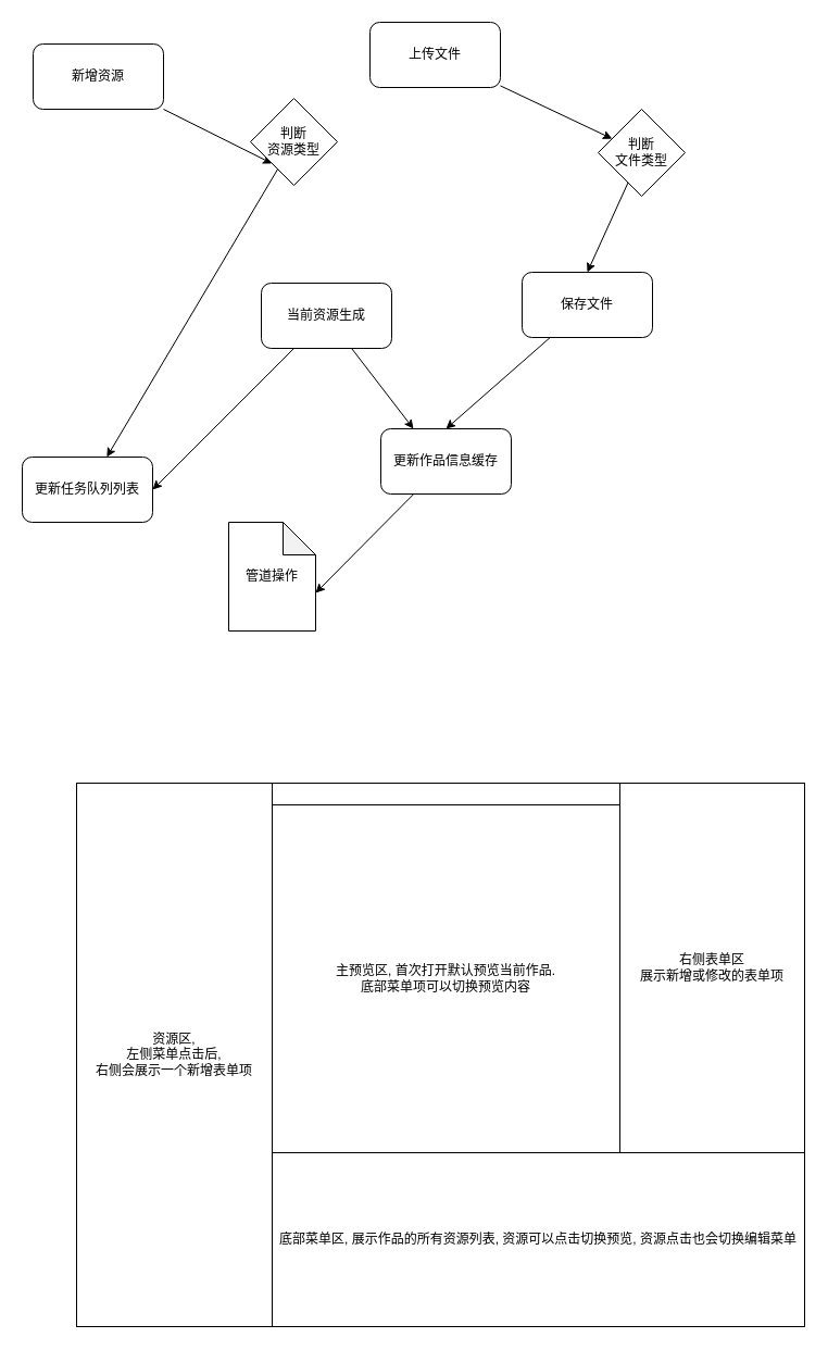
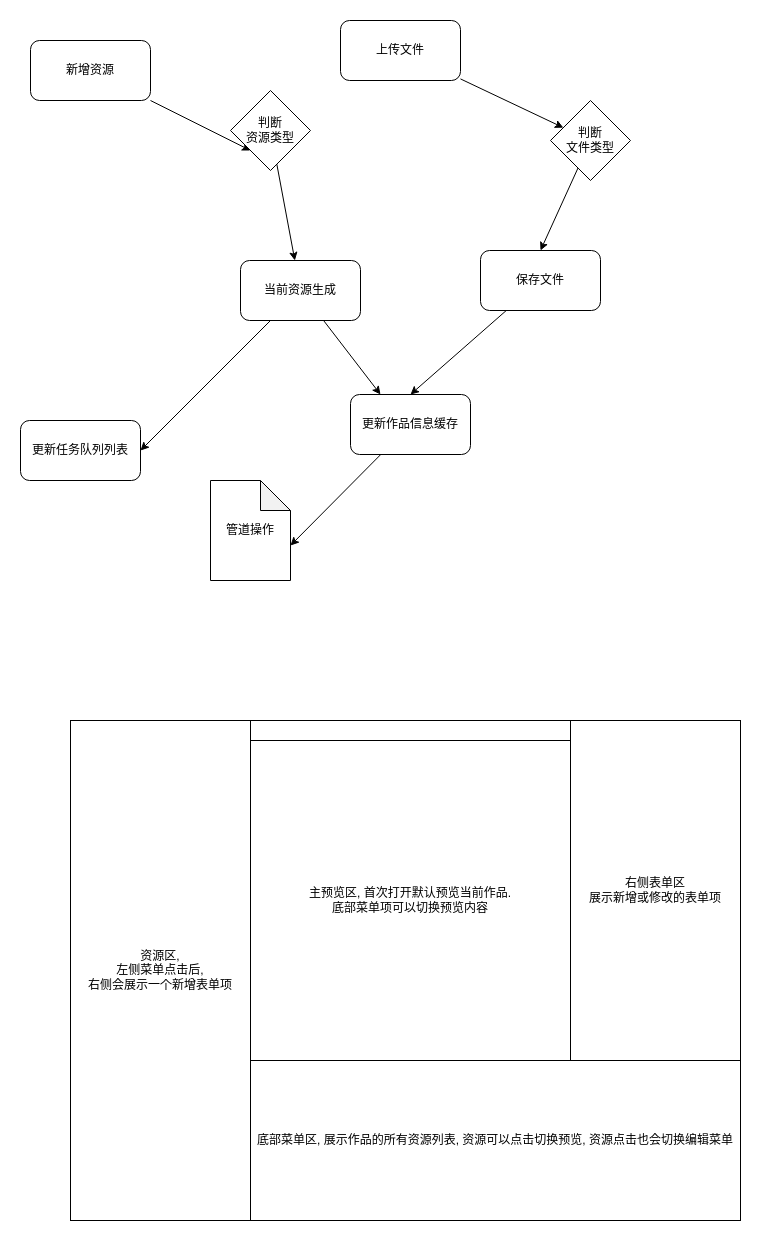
  <mxCell id="0" />
  <mxCell id="1" parent="0" />
  <mxCell id="2" value="" style="edgeStyle=none;html=1;" edge="1" parent="1" source="3" target="5"><mxGeometry relative="1" as="geometry" /></mxCell>
  <mxCell id="3" value="上传文件" style="rounded=1;whiteSpace=wrap;html=1;" vertex="1" parent="1"><mxGeometry x="340" y="20" width="120" height="60" as="geometry" /></mxCell>
  <mxCell id="4" style="edgeStyle=none;html=1;entryX=0.5;entryY=0;entryDx=0;entryDy=0;" edge="1" parent="1" source="5" target="16"><mxGeometry relative="1" as="geometry" /></mxCell>
  <mxCell id="5" value="判断&lt;br&gt;文件类型" style="rhombus;whiteSpace=wrap;html=1;" vertex="1" parent="1"><mxGeometry x="550" y="100" width="80" height="80" as="geometry" /></mxCell>
  <mxCell id="6" style="edgeStyle=none;html=1;entryX=0;entryY=0;entryDx=80;entryDy=65;entryPerimeter=0;" edge="1" parent="1" source="7" target="18"><mxGeometry relative="1" as="geometry" /></mxCell>
  <mxCell id="7" value="更新作品信息缓存" style="rounded=1;whiteSpace=wrap;html=1;" vertex="1" parent="1"><mxGeometry x="350" y="394" width="120" height="60" as="geometry" /></mxCell>
  <mxCell id="8" style="edgeStyle=none;html=1;entryX=0;entryY=1;entryDx=0;entryDy=0;" edge="1" parent="1" source="9" target="11"><mxGeometry relative="1" as="geometry" /></mxCell>
  <mxCell id="9" value="新增资源" style="rounded=1;whiteSpace=wrap;html=1;" vertex="1" parent="1"><mxGeometry x="30" y="40" width="120" height="60" as="geometry" /></mxCell>
- <mxCell id="10" style="edgeStyle=none;html=1;" edge="1" parent="1" source="11" target="17"><mxGeometry relative="1" as="geometry" /></mxCell>
+ <mxCell id="10" style="edgeStyle=none;html=1;" edge="1" parent="1" source="11" target="14"><mxGeometry relative="1" as="geometry" /></mxCell>
  <mxCell id="11" value="判断&lt;br&gt;资源类型" style="rhombus;whiteSpace=wrap;html=1;" vertex="1" parent="1"><mxGeometry x="230" y="90" width="80" height="80" as="geometry" /></mxCell>
  <mxCell id="12" style="edgeStyle=none;html=1;entryX=0.25;entryY=0;entryDx=0;entryDy=0;" edge="1" parent="1" source="14" target="7"><mxGeometry relative="1" as="geometry"><mxPoint x="210" y="430" as="targetPoint" /></mxGeometry></mxCell>
  <mxCell id="13" style="edgeStyle=none;html=1;entryX=1;entryY=0.5;entryDx=0;entryDy=0;" edge="1" parent="1" source="14" target="17"><mxGeometry relative="1" as="geometry" /></mxCell>
  <mxCell id="14" value="当前资源生成" style="rounded=1;whiteSpace=wrap;html=1;" vertex="1" parent="1"><mxGeometry x="240" y="260" width="120" height="60" as="geometry" /></mxCell>
  <mxCell id="15" style="edgeStyle=none;html=1;entryX=0.5;entryY=0;entryDx=0;entryDy=0;" edge="1" parent="1" source="16" target="7"><mxGeometry relative="1" as="geometry" /></mxCell>
  <mxCell id="16" value="保存文件" style="rounded=1;whiteSpace=wrap;html=1;" vertex="1" parent="1"><mxGeometry x="480" y="250" width="120" height="60" as="geometry" /></mxCell>
  <mxCell id="17" value="更新任务队列列表" style="rounded=1;whiteSpace=wrap;html=1;" vertex="1" parent="1"><mxGeometry x="20" y="420" width="120" height="60" as="geometry" /></mxCell>
  <mxCell id="18" value="管道操作" style="shape=note;whiteSpace=wrap;html=1;backgroundOutline=1;darkOpacity=0.05;" vertex="1" parent="1"><mxGeometry x="210" y="480" width="80" height="100" as="geometry" /></mxCell>
  <mxCell id="19" value="" style="rounded=0;whiteSpace=wrap;html=1;" vertex="1" parent="1"><mxGeometry x="70" y="720" width="670" height="500" as="geometry" /></mxCell>
  <mxCell id="20" value="资源区,&lt;br&gt;左侧菜单点击后,&lt;br&gt;右侧会展示一个新增表单项" style="rounded=0;whiteSpace=wrap;html=1;" vertex="1" parent="1"><mxGeometry x="70" y="720" width="180" height="500" as="geometry" /></mxCell>
  <mxCell id="21" value="主预览区, 首次打开默认预览当前作品.&lt;br&gt;底部菜单项可以切换预览内容" style="rounded=0;whiteSpace=wrap;html=1;" vertex="1" parent="1"><mxGeometry x="250" y="740" width="320" height="320" as="geometry" /></mxCell>
  <mxCell id="22" value="右侧表单区&lt;br&gt;展示新增或修改的表单项" style="rounded=0;whiteSpace=wrap;html=1;" vertex="1" parent="1"><mxGeometry x="570" y="720" width="170" height="340" as="geometry" /></mxCell>
  <mxCell id="23" value="底部菜单区, 展示作品的所有资源列表, 资源可以点击切换预览, 资源点击也会切换编辑菜单" style="rounded=0;whiteSpace=wrap;html=1;" vertex="1" parent="1"><mxGeometry x="250" y="1060" width="490" height="160" as="geometry" /></mxCell>
